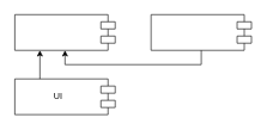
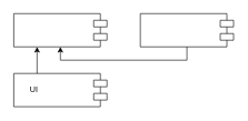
  <mxCell id="0" />
  <mxCell id="1" parent="0" />
  <mxCell id="2" value="" style="shape=module;align=left;spacingLeft=20;align=center;verticalAlign=top;rotation=-180;" vertex="1" parent="1"><mxGeometry x="20" y="20" width="140" height="50" as="geometry" /></mxCell>
  <mxCell id="3" value="" style="shape=module;align=left;spacingLeft=20;align=center;verticalAlign=top;rotation=-180;" vertex="1" parent="1"><mxGeometry x="20" y="110" width="140" height="50" as="geometry" /></mxCell>
  <mxCell id="4" value="" style="shape=module;align=left;spacingLeft=20;align=center;verticalAlign=top;rotation=-180;" vertex="1" parent="1"><mxGeometry x="210" y="20" width="140" height="50" as="geometry" /></mxCell>
- <mxCell id="5" value="UI" style="text;html=1;align=center;verticalAlign=middle;resizable=0;points=[];autosize=1;strokeColor=none;fillColor=none;" vertex="1" parent="1"><mxGeometry x="60" y="120" width="40" height="30" as="geometry" /></mxCell>
+ <mxCell id="5" value="UI" style="text;html=1;align=center;verticalAlign=middle;resizable=0;points=[];autosize=1;strokeColor=none;fillColor=none;" vertex="1" parent="1"><mxGeometry x="30" y="120" width="40" height="30" as="geometry" /></mxCell>
  <mxCell id="6" style="edgeStyle=orthogonalEdgeStyle;rounded=0;orthogonalLoop=1;jettySize=auto;html=1;" edge="1" parent="1" source="4" target="2"><mxGeometry relative="1" as="geometry"><Array as="points"><mxPoint x="280" y="90" /><mxPoint x="90" y="90" /></Array></mxGeometry></mxCell>
  <mxCell id="7" value="" style="endArrow=classic;html=1;rounded=0;entryX=0.75;entryY=0;entryDx=0;entryDy=0;exitX=0.75;exitY=1;exitDx=0;exitDy=0;" edge="1" parent="1" source="3" target="2"><mxGeometry width="50" height="50" relative="1" as="geometry"><mxPoint x="90" y="70" as="sourcePoint" /><mxPoint x="140" y="20" as="targetPoint" /></mxGeometry></mxCell>
